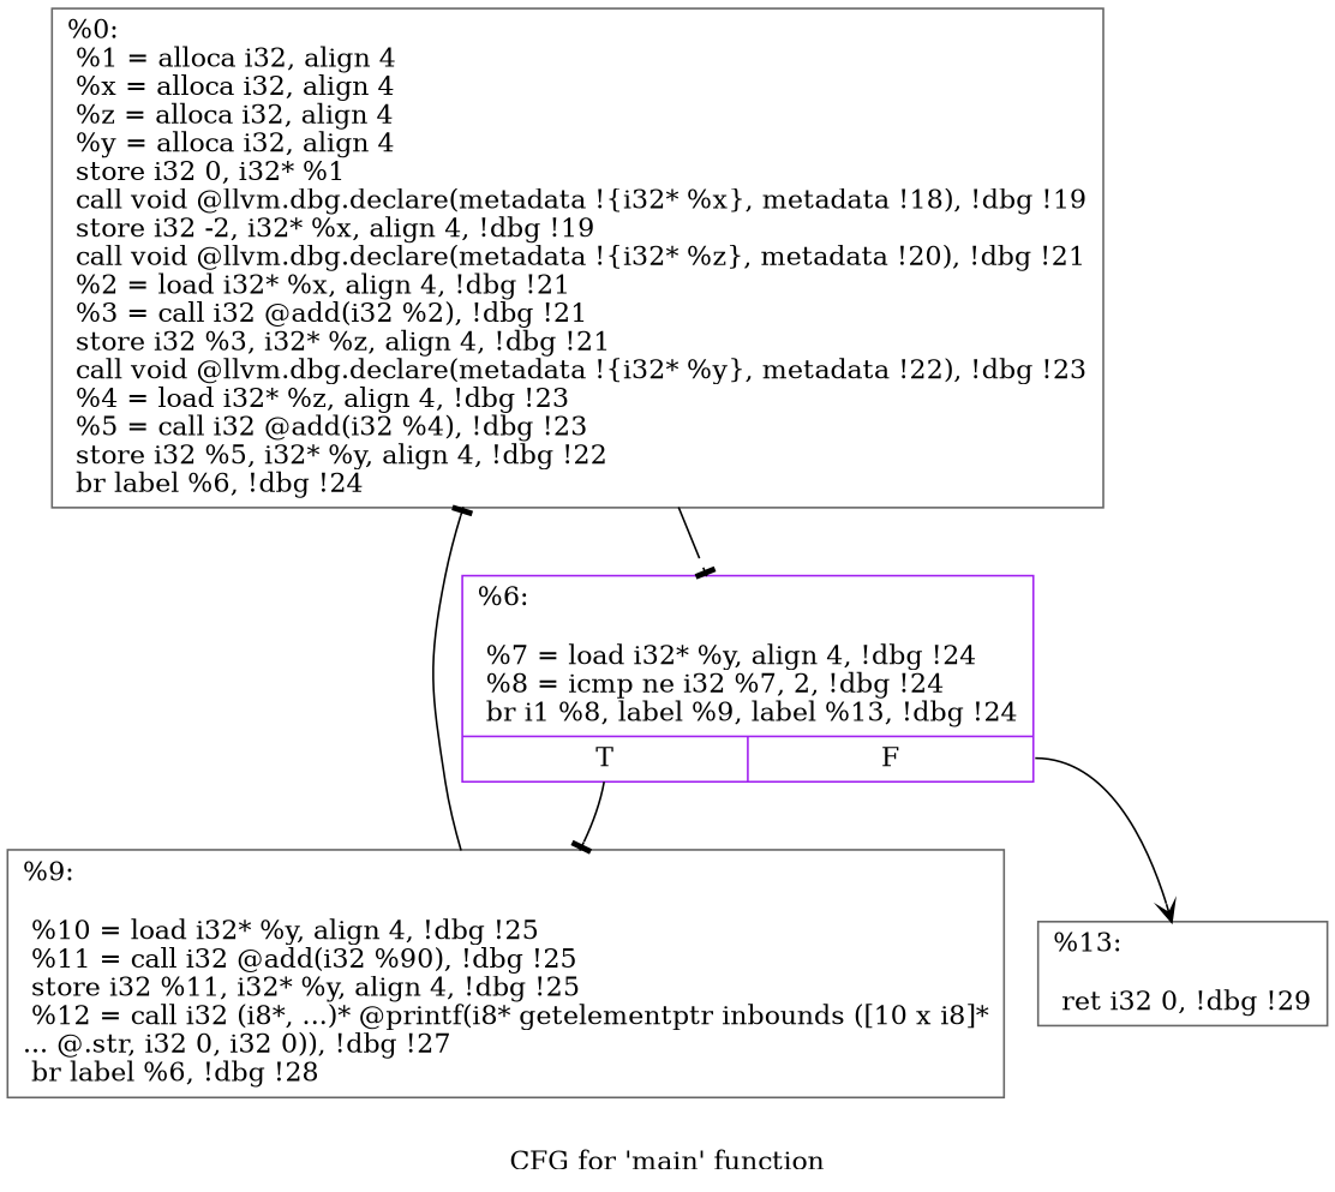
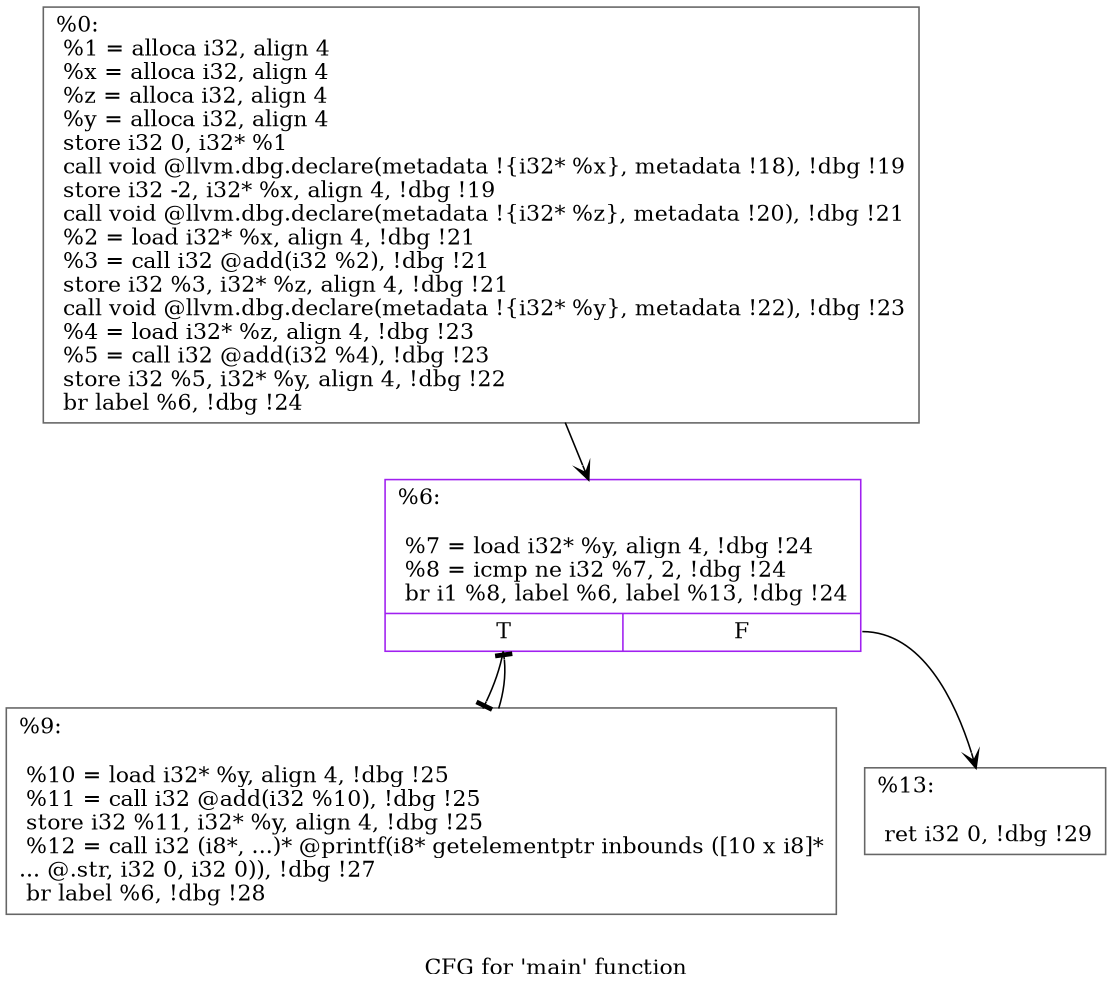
  digraph {
    label="CFG for 'main' function"
    node [color=gray40 shape=record]
    edge [arrowhead=vee]
    n1 [label="{%0:\l  %1 = alloca i32, align 4\l  %x = alloca i32, align 4\l  %z = alloca i32, align 4\l  %y = alloca i32, align 4\l  store i32 0, i32* %1\l  call void @llvm.dbg.declare(metadata !\{i32* %x\}, metadata !18), !dbg !19\l  store i32 -2, i32* %x, align 4, !dbg !19\l  call void @llvm.dbg.declare(metadata !\{i32* %z\}, metadata !20), !dbg !21\l  %2 = load i32* %x, align 4, !dbg !21\l  %3 = call i32 @add(i32 %2), !dbg !21\l  store i32 %3, i32* %z, align 4, !dbg !21\l  call void @llvm.dbg.declare(metadata !\{i32* %y\}, metadata !22), !dbg !23\l  %4 = load i32* %z, align 4, !dbg !23\l  %5 = call i32 @add(i32 %4), !dbg !23\l  store i32 %5, i32* %y, align 4, !dbg !22\l  br label %6, !dbg !24\l}"]
-   n2 [color=purple label="{%6:\l\l  %7 = load i32* %y, align 4, !dbg !24\l  %8 = icmp ne i32 %7, 2, !dbg !24\l  br i1 %8, label %9, label %13, !dbg !24\l|{<s0>T|<s1>F}}"]
-   n3 [label="{%9:\l\l  %10 = load i32* %y, align 4, !dbg !25\l  %11 = call i32 @add(i32 %90), !dbg !25\l  store i32 %11, i32* %y, align 4, !dbg !25\l  %12 = call i32 (i8*, ...)* @printf(i8* getelementptr inbounds ([10 x i8]*\l... @.str, i32 0, i32 0)), !dbg !27\l  br label %6, !dbg !28\l}"]
+   n2 [color=purple label="{%6:\l\l  %7 = load i32* %y, align 4, !dbg !24\l  %8 = icmp ne i32 %7, 2, !dbg !24\l  br i1 %8, label %6, label %13, !dbg !24\l|{<s0>T|<s1>F}}"]
+   n3 [label="{%9:\l\l  %10 = load i32* %y, align 4, !dbg !25\l  %11 = call i32 @add(i32 %10), !dbg !25\l  store i32 %11, i32* %y, align 4, !dbg !25\l  %12 = call i32 (i8*, ...)* @printf(i8* getelementptr inbounds ([10 x i8]*\l... @.str, i32 0, i32 0)), !dbg !27\l  br label %6, !dbg !28\l}"]
    n4 [label="{%13:\l\l  ret i32 0, !dbg !29\l}"]
-   n1 -> n2 [arrowhead=tee]
+   n1 -> n2
    n2 -> n3 [arrowhead=tee tailport=s0]
    n2 -> n4 [tailport=s1]
-   n3 -> n1 [arrowhead=tee]
+   n3 -> n2 [arrowhead=tee]
  }
